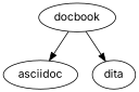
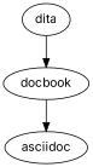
  strict digraph {
    fontname=Inter
    node [fontname=Inter]
    edge [fontname=Inter]
    docbook
    asciidoc
    dita
    docbook -> asciidoc [plugin=asciidoc]
-   docbook -> dita [plugin=docbooktodita]
+   dita -> docbook [plugin=docbooktodita]
  }
